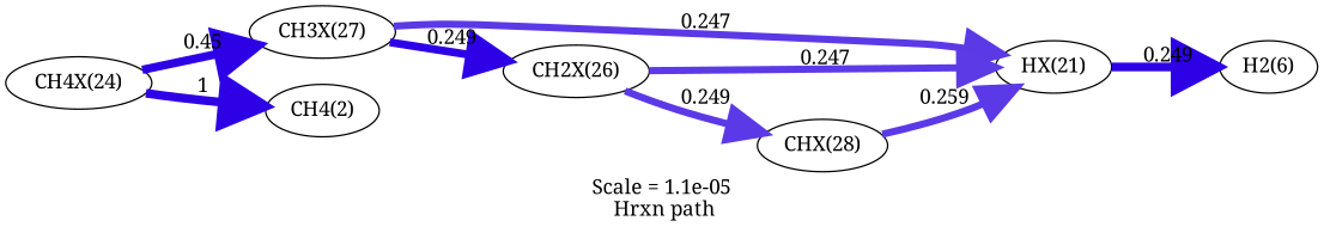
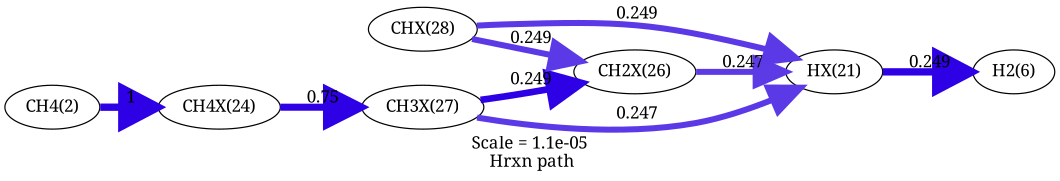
  digraph {
    fontname="Noto Serif"
    label="Scale = 1.1e-05\l Hrxn path"
    rankdir=LR
    node [fontname="Noto Serif"]
    edge [arrowsize=2.48 color="0.7, 1.5, 0.9" fontname="Noto Serif" penwidth=4.95]
    n1 [label="HX(21)"]
    n2 [label="H2(6)"]
    n3 [label="CH3X(27)"]
    n4 [label="CH2X(26)"]
    n5 [label="CHX(28)"]
    n6 [label="CH4X(24)"]
    n7 [label="CH4(2)"]
    n1 -> n2 [arrowsize=3 label=" 0.249" penwidth=6]
    n3 -> n1 [color="0.7, 0.75, 0.9" label=" 0.247"]
    n3 -> n4 [arrowsize=2.74 color="0.7, 1, 0.9" label=" 0.249" penwidth=5.48]
    n4 -> n1 [arrowsize=2.47 color="0.7, 0.747, 0.9" label=" 0.247" penwidth=4.94]
-   n4 -> n5 [color="0.7, 0.749, 0.9" label=" 0.249"]
-   n5 -> n1 [color="0.7, 0.749, 0.9" label=" 0.259"]
-   n6 -> n3 [arrowsize=2.89 color="0.7, 1.25, 0.9" label=" 0.45" penwidth=5.78]
-   n6 -> n7 [arrowsize=3 label=" 1" penwidth=6]
+   n5 -> n4 [color="0.7, 0.749, 0.9" label=" 0.249"]
+   n5 -> n1 [color="0.7, 0.749, 0.9" label=" 0.249"]
+   n6 -> n3 [arrowsize=2.89 color="0.7, 1.25, 0.9" label=" 0.75" penwidth=5.78]
+   n7 -> n6 [arrowsize=3 label=" 1" penwidth=6]
  }
